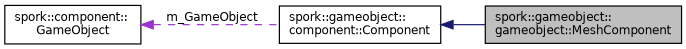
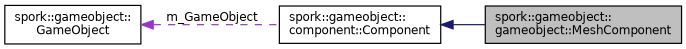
  digraph {
    rankdir=LR
    node [color=black fillcolor=white fontname=Helvetica fontsize=10 shape=record style=filled]
    edge [dir=back fontname=Helvetica fontsize=10 labelfontname=Helvetica labelfontsize=10]
    n1 [fillcolor=grey75 fontcolor=black height=0.2 label="spork::gameobject::\lgameobject::MeshComponent" width=0.4]
    n2 [height=0.2 label="spork::gameobject::\lcomponent::Component" width=0.4]
-   n3 [height=0.2 label="spork::component::\lGameObject" width=0.4]
+   n3 [height=0.2 label="spork::gameobject::\lGameObject" width=0.4]
    n2 -> n1 [color=midnightblue style=solid]
    n3 -> n2 [color=darkorchid3 label=" m_GameObject" style=dashed]
  }
